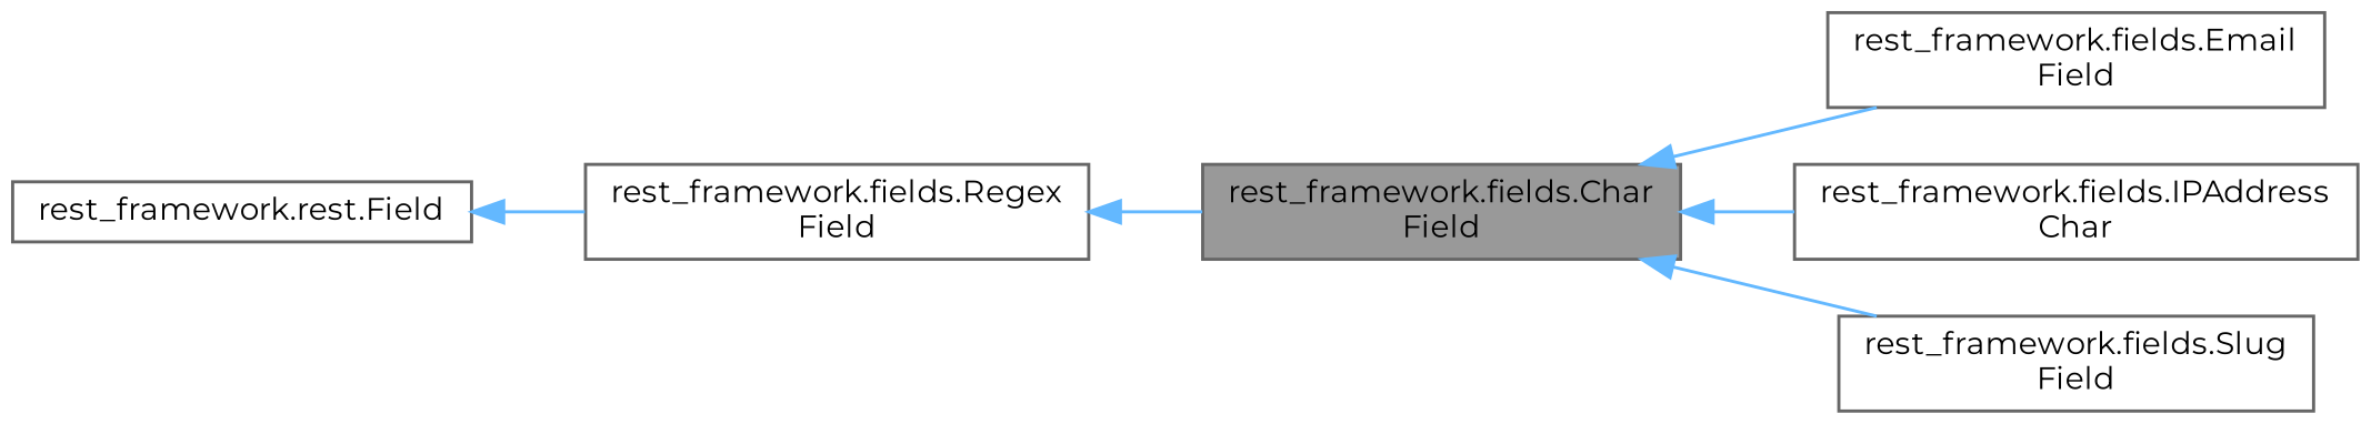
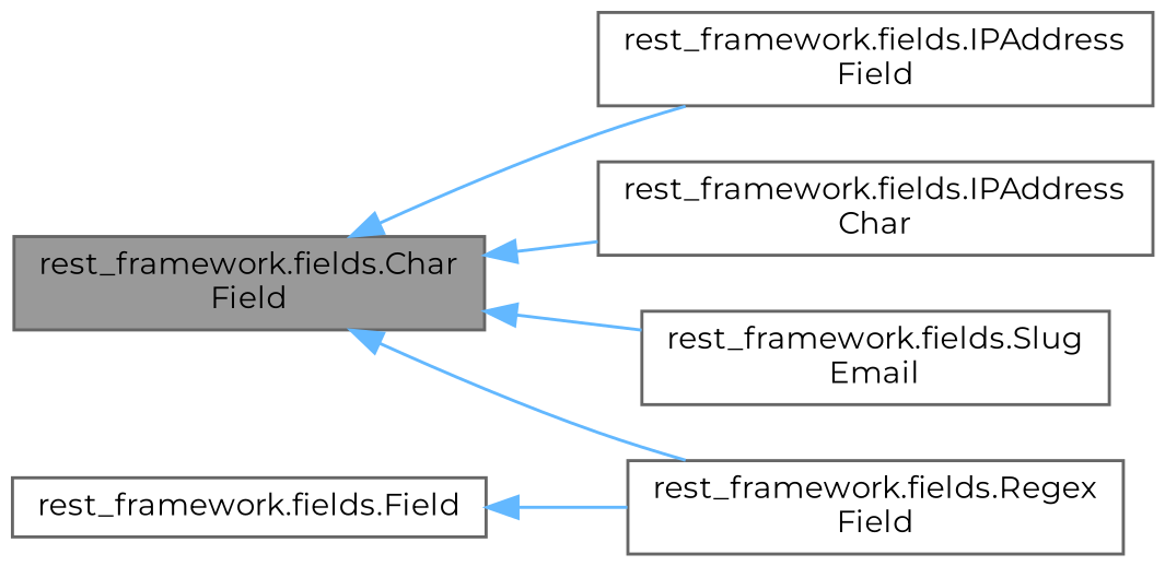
  digraph {
    fontname=Montserrat
    rankdir=LR
    node [color=gray40 fillcolor=white fontname=Montserrat fontsize=10 shape=box style=filled]
    edge [color=steelblue1 dir=back fontname=Montserrat fontsize=10 labelfontname=Helvetica labelfontsize=10 style=solid]
    n1 [fillcolor=grey60 fontcolor=black height=0.2 label="rest_framework.fields.Char\lField" width=0.4]
-   n2 [height=0.2 label="rest_framework.fields.Email\lField" width=0.4]
+   n2 [height=0.2 label="rest_framework.fields.IPAddress\lField" width=0.4]
    n3 [height=0.2 label="rest_framework.fields.IPAddress\lChar" width=0.4]
    n4 [height=0.2 label="rest_framework.fields.Regex\lField" width=0.4]
-   n5 [height=0.2 label="rest_framework.fields.Slug\lField" width=0.4]
-   n6 [height=0.2 label="rest_framework.rest.Field" width=0.4]
+   n5 [height=0.2 label="rest_framework.fields.Slug\lEmail" width=0.4]
+   n6 [height=0.2 label="rest_framework.fields.Field" width=0.4]
    n1 -> n2
    n1 -> n3
-   n4 -> n1
+   n1 -> n4
    n1 -> n5
    n6 -> n4
  }
